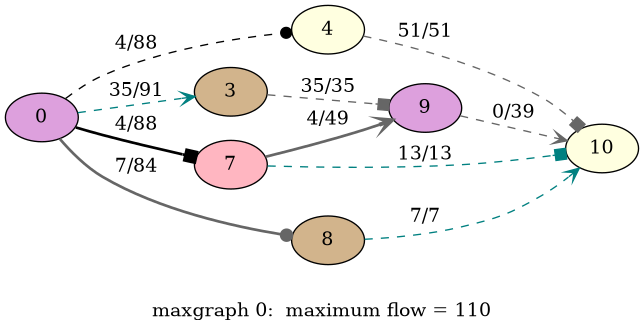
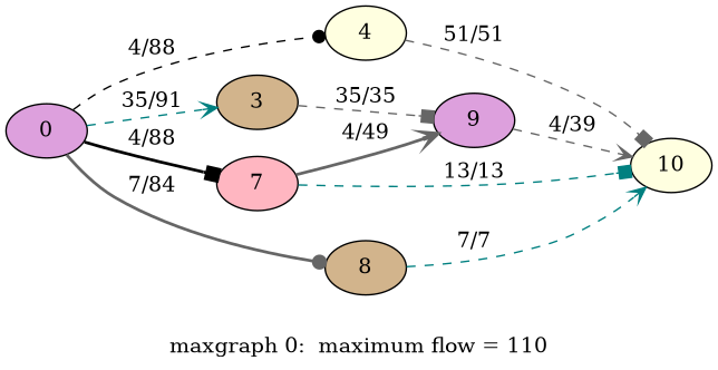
  digraph {
    label=" maxgraph 0:  maximum flow = 110 "
    rankdir=LR
    node [fillcolor=tan style=filled]
    edge [arrowhead=box color=gray40 style=dashed]
    3
    0 [fillcolor=plum]
    4 [fillcolor=lightyellow]
    7 [fillcolor=lightpink]
    8
    9 [fillcolor=plum]
    10 [fillcolor=lightyellow]
    3 -> 9 [label=" 35/35 "]
    0 -> 3 [arrowhead=vee color=teal label=" 35/91 "]
    0 -> 4 [arrowhead=dot color=black label=" 4/88 "]
    0 -> 7 [color=black label=" 4/88 " style=bold]
    0 -> 8 [arrowhead=dot label=" 7/84 " style=bold]
    4 -> 10 [label=" 51/51 "]
    7 -> 9 [arrowhead=vee label=" 4/49 " style=bold]
    7 -> 10 [color=teal label=" 13/13 "]
    8 -> 10 [arrowhead=vee color=teal label=" 7/7 "]
-   9 -> 10 [arrowhead=vee label=" 0/39 "]
+   9 -> 10 [arrowhead=vee label=" 4/39 "]
  }
